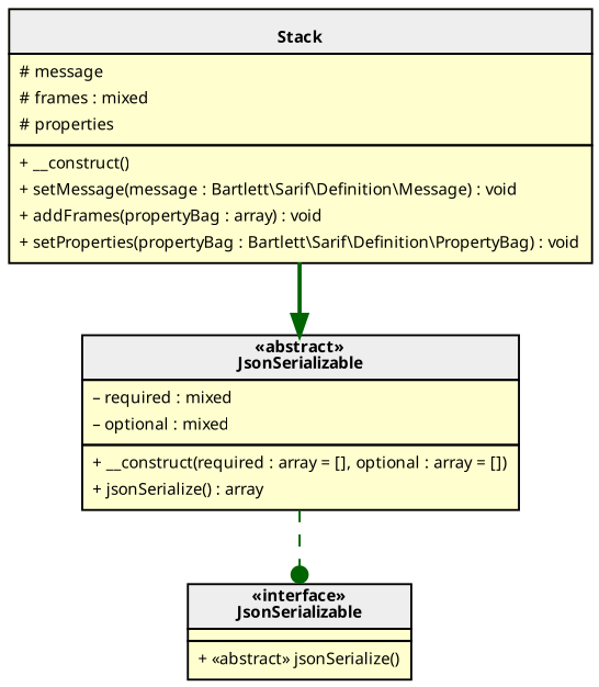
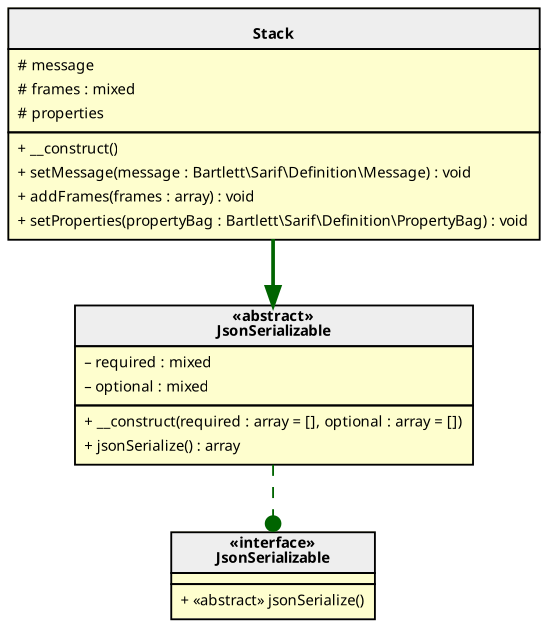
  digraph {
    rankdir=TB
    node [fillcolor="#FEFECE" fontname=Verdana fontsize=8 margin=0 shape=none style=filled]
    edge [fontname=Verdana fontsize=8 color=darkgreen]
    n1 [label=< <table cellspacing="0" border="0" cellborder="1">     <tr><td bgcolor="#eeeeee"><b>«abstract»<br/>JsonSerializable</b></td></tr>     <tr><td><table border="0" cellspacing="0" cellpadding="2">     <tr><td align="left">– required : mixed</td></tr>     <tr><td align="left">– optional : mixed</td></tr> </table></td></tr>     <tr><td><table border="0" cellspacing="0" cellpadding="2">     <tr><td align="left">+ __construct(required : array = [], optional : array = [])</td></tr>     <tr><td align="left">+ jsonSerialize() : array</td></tr> </table></td></tr> </table>>]
-   n2 [label=< <table cellspacing="0" border="0" cellborder="1">     <tr><td bgcolor="#eeeeee"><b><br/>Stack</b></td></tr>     <tr><td><table border="0" cellspacing="0" cellpadding="2">     <tr><td align="left"># message</td></tr>     <tr><td align="left"># frames : mixed</td></tr>     <tr><td align="left"># properties</td></tr> </table></td></tr>     <tr><td><table border="0" cellspacing="0" cellpadding="2">     <tr><td align="left">+ __construct()</td></tr>     <tr><td align="left">+ setMessage(message : Bartlett\\Sarif\\Definition\\Message) : void</td></tr>     <tr><td align="left">+ addFrames(propertyBag : array) : void</td></tr>     <tr><td align="left">+ setProperties(propertyBag : Bartlett\\Sarif\\Definition\\PropertyBag) : void</td></tr> </table></td></tr> </table>>]
+   n2 [label=< <table cellspacing="0" border="0" cellborder="1">     <tr><td bgcolor="#eeeeee"><b><br/>Stack</b></td></tr>     <tr><td><table border="0" cellspacing="0" cellpadding="2">     <tr><td align="left"># message</td></tr>     <tr><td align="left"># frames : mixed</td></tr>     <tr><td align="left"># properties</td></tr> </table></td></tr>     <tr><td><table border="0" cellspacing="0" cellpadding="2">     <tr><td align="left">+ __construct()</td></tr>     <tr><td align="left">+ setMessage(message : Bartlett\\Sarif\\Definition\\Message) : void</td></tr>     <tr><td align="left">+ addFrames(frames : array) : void</td></tr>     <tr><td align="left">+ setProperties(propertyBag : Bartlett\\Sarif\\Definition\\PropertyBag) : void</td></tr> </table></td></tr> </table>>]
    n3 [label=< <table cellspacing="0" border="0" cellborder="1">     <tr><td bgcolor="#eeeeee"><b>«interface»<br/>JsonSerializable</b></td></tr>     <tr><td></td></tr>     <tr><td><table border="0" cellspacing="0" cellpadding="2">     <tr><td align="left">+ «abstract» jsonSerialize()</td></tr> </table></td></tr> </table>>]
    subgraph sub_1 {
      bgcolor=Bisque
      label="Bartlett\\Sarif\\Internal"
      n1
    }
    subgraph sub_2 {
      bgcolor=BurlyWood
      label="Bartlett\\Sarif\\Definition"
      n2
    }
    subgraph sub_3 {
      label=0
      n3
    }
    n1 -> n3 [arrowhead=dot style=dashed]
    n2 -> n1 [arrowhead=normal style=bold]
  }
